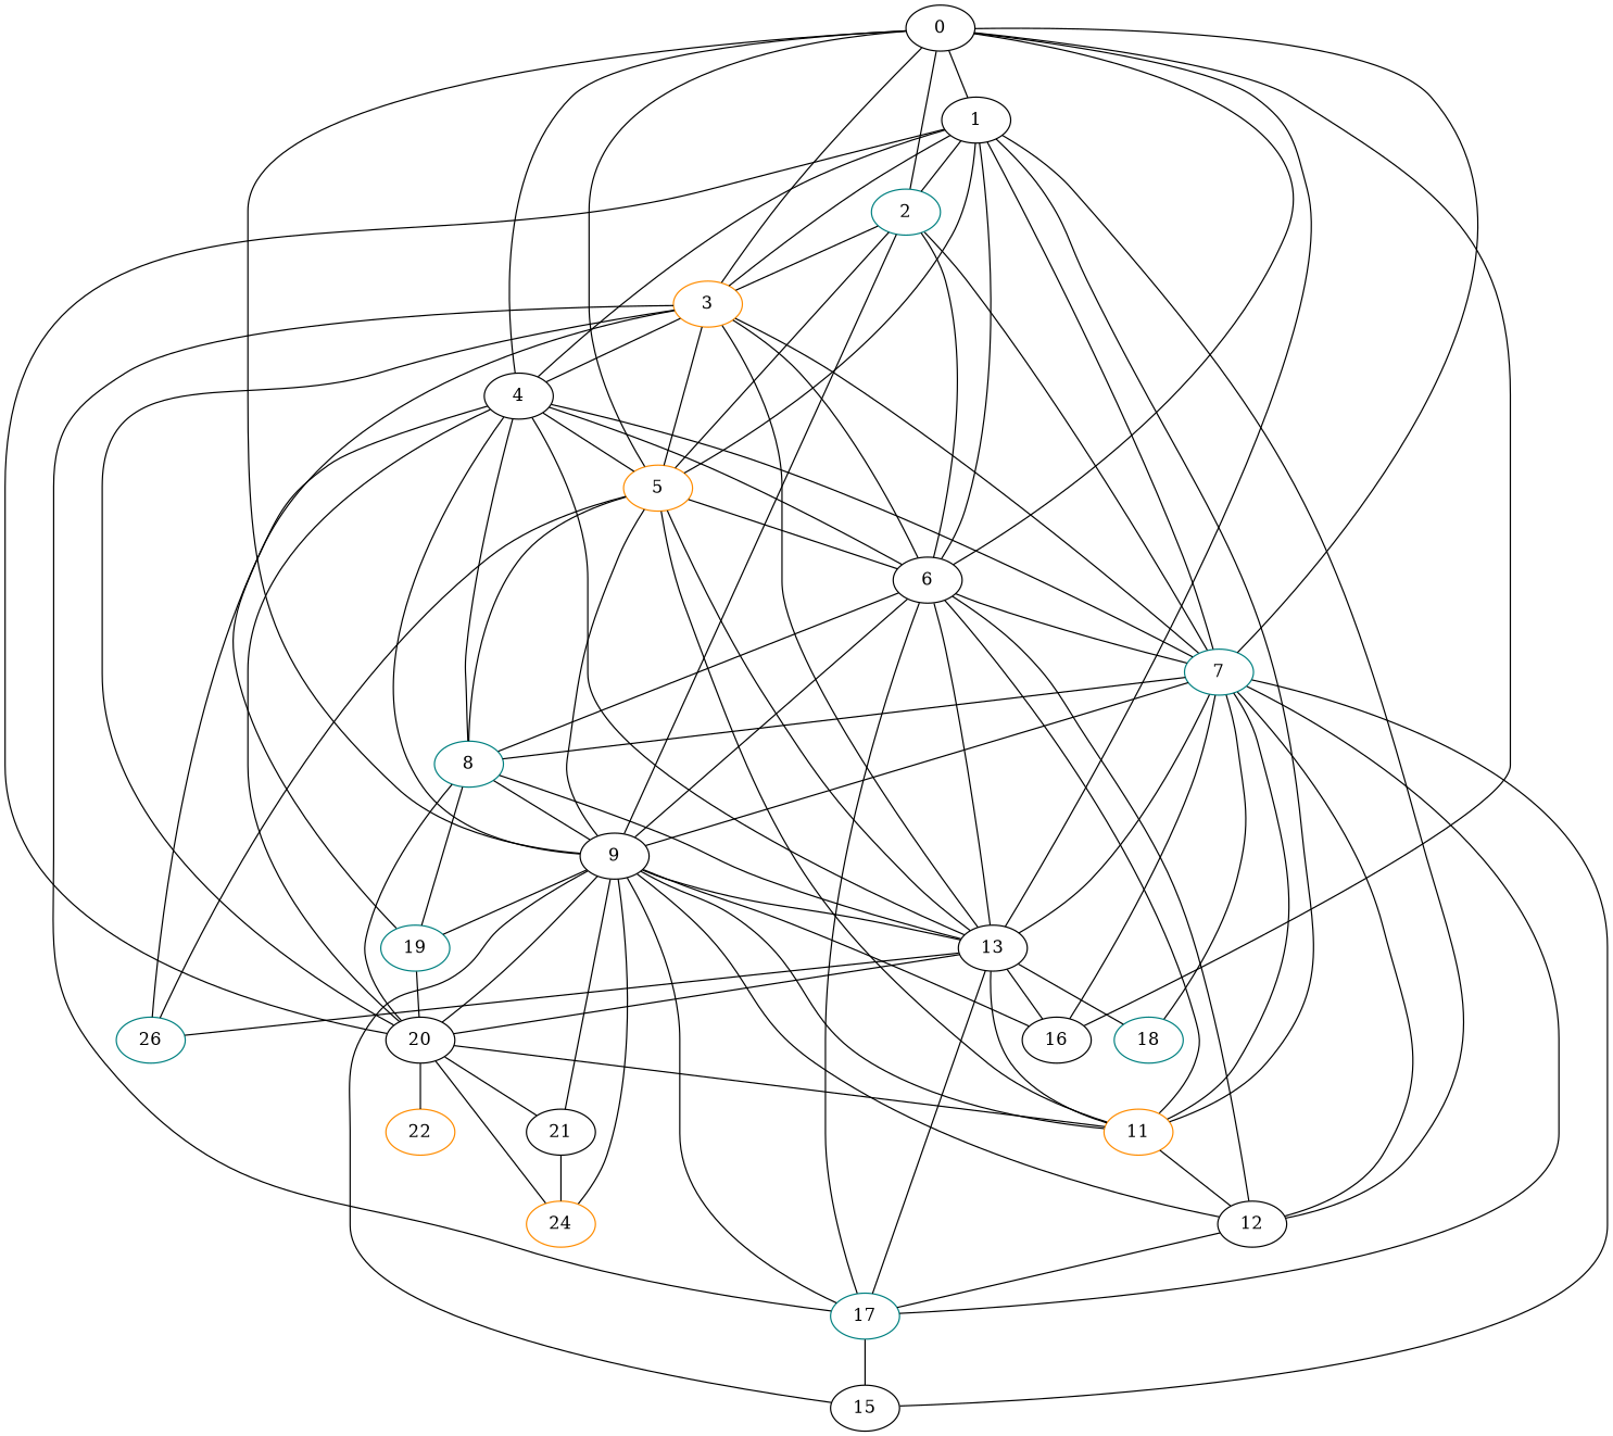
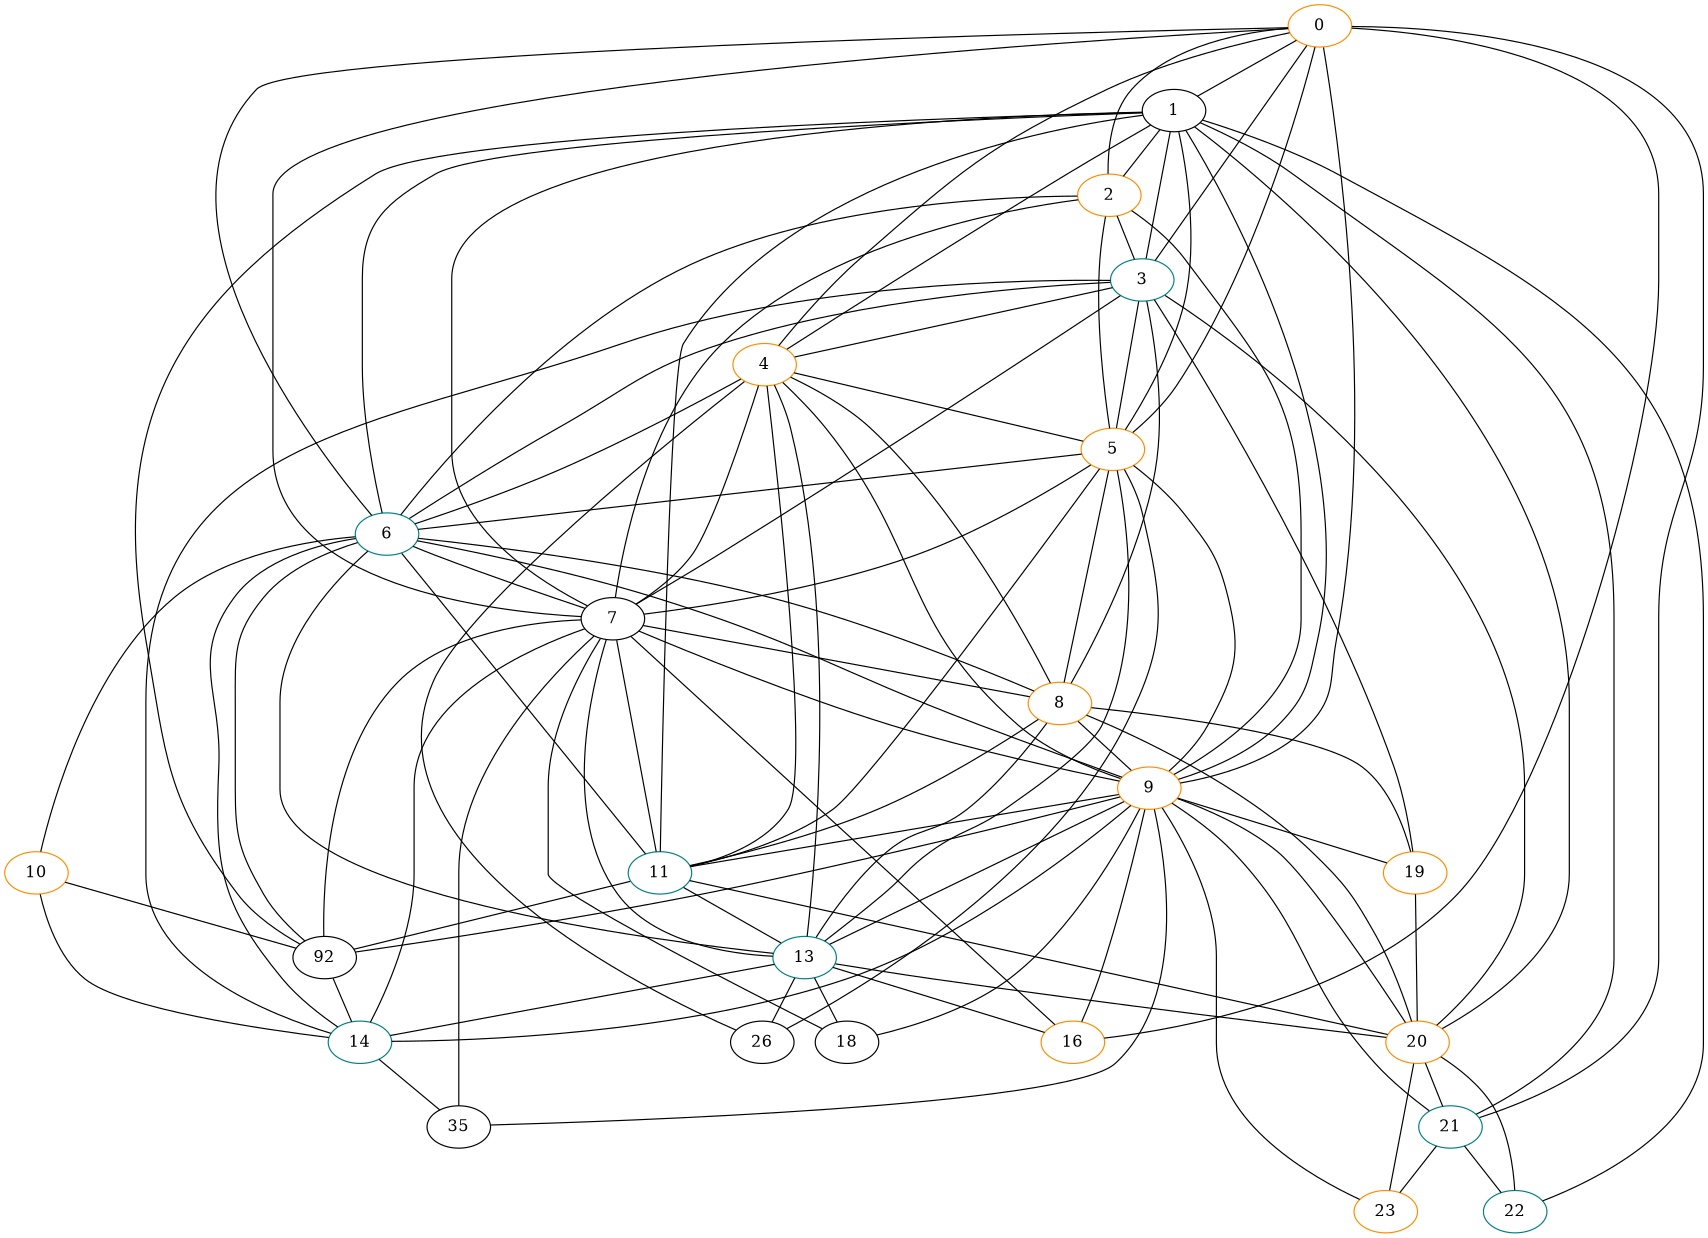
  graph {
    node [color=darkorange]
-   8 [color=teal]
-   11
-   13 [color=black]
-   9 [color=black]
-   20 [color=black]
-   19 [color=teal]
-   12 [color=black]
-   16 [color=black]
-   14 [color=teal label=17]
-   26 [color=teal]
-   18 [color=teal]
-   21 [color=black]
-   15 [color=black]
-   24
-   22
-   0 [color=black]
+   8
+   11 [color=teal]
+   13 [color=teal]
+   9
+   20
+   19
+   12 [color=black label=92]
+   16
+   14 [color=teal]
+   26 [color=black]
+   18 [color=black]
+   21 [color=teal]
+   15 [color=black label=35]
+   24 [label=23]
+   22 [color=teal]
+   0
    1 [color=black]
-   3
-   2 [color=teal]
-   7 [color=teal]
+   3 [color=teal]
+   2
+   7 [color=black]
    5
-   4 [color=black]
-   6 [color=black]
+   4
+   6 [color=teal]
+   10
+   8 -- 11
    8 -- 13
    8 -- 9
    8 -- 20
    8 -- 19
    11 -- 13
    11 -- 12
    13 -- 20
    13 -- 16
    13 -- 14
    13 -- 26
    13 -- 18
    9 -- 11
    9 -- 13
    9 -- 20
    9 -- 19
    9 -- 12
    9 -- 16
    9 -- 14
+   9 -- 18
    9 -- 21
    9 -- 15
    9 -- 24
    20 -- 11
    20 -- 21
    20 -- 24
    20 -- 22
    19 -- 20
    12 -- 14
    14 -- 15
    21 -- 24
-   0 -- 13
+   21 -- 22
+   0 -- 21
    0 -- 9
    0 -- 16
    0 -- 1
    0 -- 3
    0 -- 2
    0 -- 7
    0 -- 5
    0 -- 4
    0 -- 6
    1 -- 11
+   1 -- 9
    1 -- 20
    1 -- 12
+   1 -- 21
+   1 -- 22
    1 -- 3
    1 -- 2
    1 -- 7
    1 -- 5
    1 -- 4
    1 -- 6
-   3 -- 13
+   3 -- 8
    3 -- 20
    3 -- 19
    3 -- 14
    3 -- 7
    3 -- 5
    3 -- 4
    3 -- 6
    2 -- 9
    2 -- 3
    2 -- 7
    2 -- 5
    2 -- 6
    7 -- 8
    7 -- 11
    7 -- 13
    7 -- 9
    7 -- 12
    7 -- 16
    7 -- 14
    7 -- 18
    7 -- 15
    5 -- 8
    5 -- 11
    5 -- 13
    5 -- 9
    5 -- 26
+   5 -- 7
    5 -- 6
    4 -- 8
    4 -- 13
    4 -- 9
-   4 -- 20
+   4 -- 11
    4 -- 26
    4 -- 7
    4 -- 5
    4 -- 6
    6 -- 8
    6 -- 11
    6 -- 13
    6 -- 9
    6 -- 12
    6 -- 14
    6 -- 7
+   6 -- 10
+   10 -- 12
+   10 -- 14
  }
